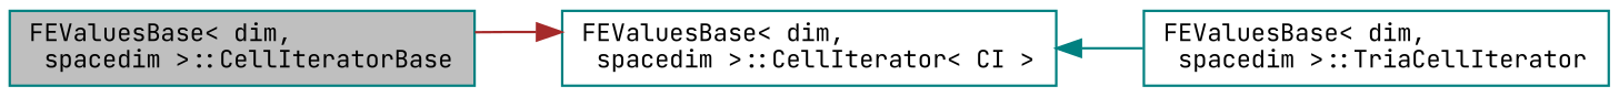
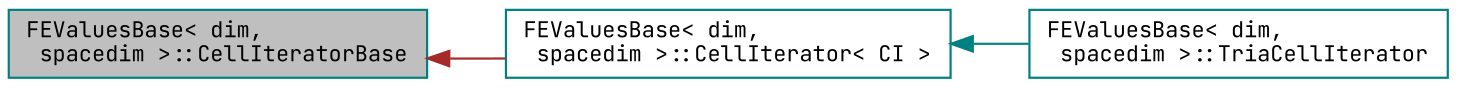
  digraph {
    fontname="JetBrains Mono"
    rankdir=LR
    node [color=teal fillcolor=white fontname="JetBrains Mono" fontsize=10 shape=record style=filled]
    edge [dir=back fontname="JetBrains Mono" fontsize=10 labelfontname=Helvetica labelfontsize=10 style=solid]
    n1 [fillcolor=grey75 fontcolor=black height=0.2 label="FEValuesBase\< dim,\l spacedim \>::CellIteratorBase" width=0.4]
    n2 [height=0.2 label="FEValuesBase\< dim,\l spacedim \>::CellIterator\< CI \>" width=0.4]
    n3 [height=0.2 label="FEValuesBase\< dim,\l spacedim \>::TriaCellIterator" width=0.4]
-   n2 -> n1 [color=brown]
+   n1 -> n2 [color=brown]
    n2 -> n3 [color=teal]
  }
